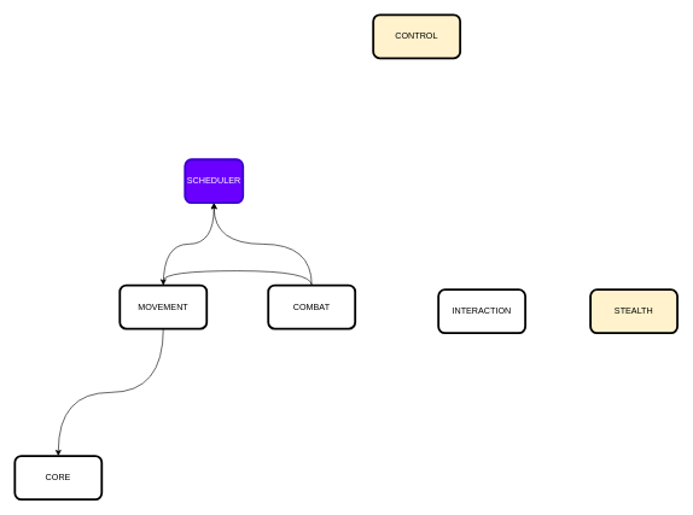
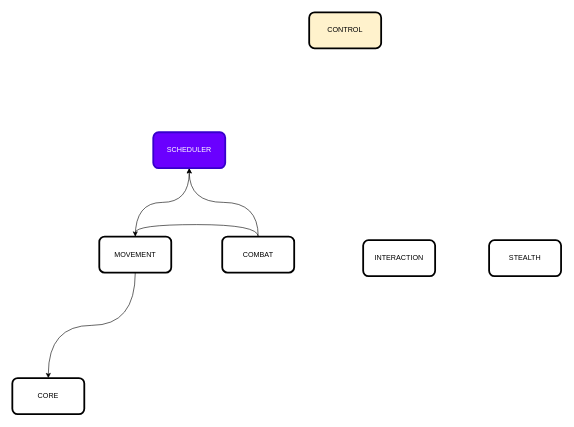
  <mxCell id="0" />
  <mxCell id="1" parent="0" />
  <mxCell id="2" value="CORE" style="rounded=1;whiteSpace=wrap;html=1;strokeWidth=3;" parent="1" vertex="1"><mxGeometry x="20" y="630" width="120" height="60" as="geometry" /></mxCell>
  <mxCell id="3" value="CONTROL" style="rounded=1;whiteSpace=wrap;html=1;strokeWidth=3;fillColor=#fff2cc;" parent="1" vertex="1"><mxGeometry x="515" y="20" width="120" height="60" as="geometry" /></mxCell>
  <mxCell id="4" style="edgeStyle=orthogonalEdgeStyle;rounded=0;orthogonalLoop=1;jettySize=auto;html=1;exitX=0.5;exitY=1;exitDx=0;exitDy=0;entryX=0.5;entryY=0;entryDx=0;entryDy=0;strokeWidth=1;curved=1;" parent="1" source="6" target="2" edge="1"><mxGeometry relative="1" as="geometry" /></mxCell>
  <mxCell id="5" style="edgeStyle=orthogonalEdgeStyle;curved=1;rounded=1;sketch=0;orthogonalLoop=1;jettySize=auto;html=1;exitX=0.5;exitY=0;exitDx=0;exitDy=0;entryX=0.5;entryY=1;entryDx=0;entryDy=0;" edge="1" parent="1" source="6" target="12"><mxGeometry relative="1" as="geometry" /></mxCell>
  <mxCell id="6" value="MOVEMENT" style="rounded=1;whiteSpace=wrap;html=1;strokeWidth=3;" parent="1" vertex="1"><mxGeometry x="165" y="394" width="120" height="60" as="geometry" /></mxCell>
  <mxCell id="7" style="edgeStyle=orthogonalEdgeStyle;curved=1;rounded=1;sketch=0;orthogonalLoop=1;jettySize=auto;html=1;exitX=0.5;exitY=0;exitDx=0;exitDy=0;entryX=0.5;entryY=0;entryDx=0;entryDy=0;" edge="1" parent="1" source="9" target="6"><mxGeometry relative="1" as="geometry" /></mxCell>
  <mxCell id="8" style="edgeStyle=orthogonalEdgeStyle;curved=1;rounded=1;sketch=0;orthogonalLoop=1;jettySize=auto;html=1;exitX=0.5;exitY=0;exitDx=0;exitDy=0;" edge="1" parent="1" source="9" target="12"><mxGeometry relative="1" as="geometry" /></mxCell>
  <mxCell id="9" value="COMBAT" style="rounded=1;whiteSpace=wrap;html=1;strokeWidth=3;" parent="1" vertex="1"><mxGeometry x="370" y="394" width="120" height="60" as="geometry" /></mxCell>
  <mxCell id="10" value="INTERACTION" style="rounded=1;whiteSpace=wrap;html=1;strokeWidth=3;" parent="1" vertex="1"><mxGeometry x="605" y="400" width="120" height="60" as="geometry" /></mxCell>
- <mxCell id="11" value="STEALTH" style="rounded=1;whiteSpace=wrap;html=1;strokeWidth=3;fillColor=#fff2cc;" parent="1" vertex="1"><mxGeometry x="815" y="400" width="120" height="60" as="geometry" /></mxCell>
- <mxCell id="12" value="SCHEDULER" style="rounded=1;whiteSpace=wrap;html=1;strokeWidth=3;fillColor=#6a00ff;strokeColor=#3700CC;fontColor=#ffffff;" vertex="1" parent="1"><mxGeometry x="255" y="220" width="80" height="60" as="geometry" /></mxCell>
+ <mxCell id="11" value="STEALTH" style="rounded=1;whiteSpace=wrap;html=1;strokeWidth=3;" parent="1" vertex="1"><mxGeometry x="815" y="400" width="120" height="60" as="geometry" /></mxCell>
+ <mxCell id="12" value="SCHEDULER" style="rounded=1;whiteSpace=wrap;html=1;strokeWidth=3;fillColor=#6a00ff;strokeColor=#3700CC;fontColor=#ffffff;" vertex="1" parent="1"><mxGeometry x="255" y="220" width="120" height="60" as="geometry" /></mxCell>
